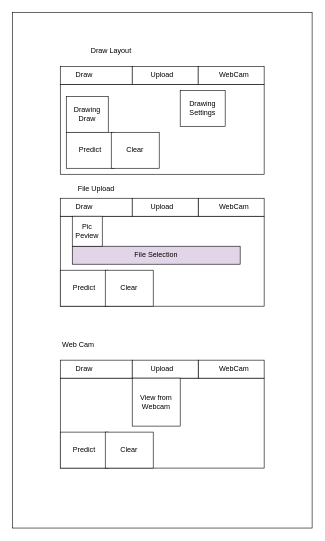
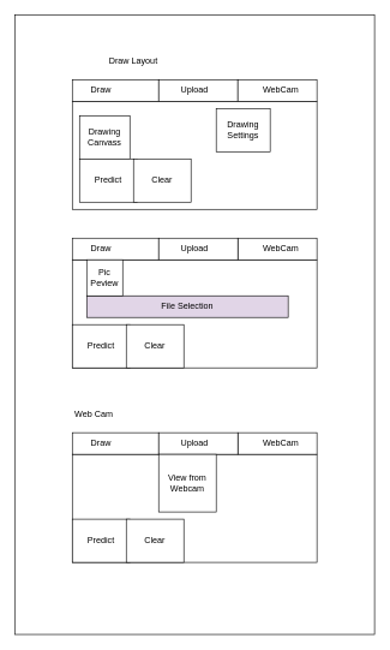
  <mxCell id="0" />
  <mxCell id="1" parent="0" />
  <mxCell id="2" value="" style="rounded=0;whiteSpace=wrap;html=1;" vertex="1" parent="1"><mxGeometry y="20" width="500" height="860" as="geometry" x="20" /></mxCell>
  <mxCell id="3" value="" style="rounded=0;whiteSpace=wrap;html=1;" vertex="1" parent="1"><mxGeometry x="100" y="140" width="340" height="150" as="geometry" /></mxCell>
  <mxCell id="4" value="" style="rounded=0;whiteSpace=wrap;html=1;" vertex="1" parent="1"><mxGeometry x="100" y="110" width="120" height="30" as="geometry" /></mxCell>
  <mxCell id="5" value="" style="rounded=0;whiteSpace=wrap;html=1;" vertex="1" parent="1"><mxGeometry x="220" y="110" width="110" height="30" as="geometry" /></mxCell>
  <mxCell id="6" value="" style="rounded=0;whiteSpace=wrap;html=1;" vertex="1" parent="1"><mxGeometry x="330" y="110" width="110" height="30" as="geometry" /></mxCell>
  <mxCell id="7" value="Draw" style="text;html=1;strokeColor=none;fillColor=none;align=center;verticalAlign=middle;whiteSpace=wrap;rounded=0;" vertex="1" parent="1"><mxGeometry x="110" y="110" width="60" height="30" as="geometry" /></mxCell>
  <mxCell id="8" value="Upload" style="text;html=1;strokeColor=none;fillColor=none;align=center;verticalAlign=middle;whiteSpace=wrap;rounded=0;" vertex="1" parent="1"><mxGeometry x="240" y="110" width="60" height="30" as="geometry" /></mxCell>
  <mxCell id="9" value="WebCam" style="text;html=1;strokeColor=none;fillColor=none;align=center;verticalAlign=middle;whiteSpace=wrap;rounded=0;" vertex="1" parent="1"><mxGeometry x="360" y="110" width="60" height="30" as="geometry" /></mxCell>
- <mxCell id="10" value="Drawing Draw" style="rounded=0;whiteSpace=wrap;html=1;" vertex="1" parent="1"><mxGeometry x="110" y="160" width="70" height="60" as="geometry" /></mxCell>
+ <mxCell id="10" value="Drawing Canvass" style="rounded=0;whiteSpace=wrap;html=1;" vertex="1" parent="1"><mxGeometry x="110" y="160" width="70" height="60" as="geometry" /></mxCell>
  <mxCell id="11" value="Drawing Settings" style="rounded=0;whiteSpace=wrap;html=1;" vertex="1" parent="1"><mxGeometry x="300" y="150" width="75" height="60" as="geometry" /></mxCell>
  <mxCell id="12" value="Predict" style="rounded=0;whiteSpace=wrap;html=1;" vertex="1" parent="1"><mxGeometry x="110" y="220" width="80" height="60" as="geometry" /></mxCell>
  <mxCell id="13" value="Clear" style="rounded=0;whiteSpace=wrap;html=1;" vertex="1" parent="1"><mxGeometry x="185" y="220" width="80" height="60" as="geometry" /></mxCell>
  <mxCell id="14" value="Draw Layout" style="text;html=1;strokeColor=none;fillColor=none;align=center;verticalAlign=middle;whiteSpace=wrap;rounded=0;" vertex="1" parent="1"><mxGeometry x="100" y="70" width="170" height="30" as="geometry" /></mxCell>
  <mxCell id="15" value="" style="rounded=0;whiteSpace=wrap;html=1;" vertex="1" parent="1"><mxGeometry x="100" y="360" width="340" height="150" as="geometry" /></mxCell>
  <mxCell id="16" value="" style="rounded=0;whiteSpace=wrap;html=1;" vertex="1" parent="1"><mxGeometry x="100" y="330" width="120" height="30" as="geometry" /></mxCell>
  <mxCell id="17" value="" style="rounded=0;whiteSpace=wrap;html=1;" vertex="1" parent="1"><mxGeometry x="330" y="330" width="110" height="30" as="geometry" /></mxCell>
  <mxCell id="18" value="Draw" style="text;html=1;strokeColor=none;fillColor=none;align=center;verticalAlign=middle;whiteSpace=wrap;rounded=0;" vertex="1" parent="1"><mxGeometry x="110" y="330" width="60" height="30" as="geometry" /></mxCell>
  <mxCell id="19" value="" style="rounded=0;whiteSpace=wrap;html=1;" vertex="1" parent="1"><mxGeometry x="220" y="330" width="110" height="30" as="geometry" /></mxCell>
  <mxCell id="20" value="Upload" style="text;html=1;strokeColor=none;fillColor=none;align=center;verticalAlign=middle;whiteSpace=wrap;rounded=0;" vertex="1" parent="1"><mxGeometry x="240" y="330" width="60" height="30" as="geometry" /></mxCell>
  <mxCell id="21" value="WebCam" style="text;html=1;strokeColor=none;fillColor=none;align=center;verticalAlign=middle;whiteSpace=wrap;rounded=0;" vertex="1" parent="1"><mxGeometry x="360" y="330" width="60" height="30" as="geometry" /></mxCell>
- <mxCell id="22" value="File Upload" style="text;html=1;strokeColor=none;fillColor=none;align=center;verticalAlign=middle;whiteSpace=wrap;rounded=0;" vertex="1" parent="1"><mxGeometry x="100" y="300" width="120" height="30" as="geometry" /></mxCell>
  <mxCell id="23" value="Predict" style="rounded=0;whiteSpace=wrap;html=1;" vertex="1" parent="1"><mxGeometry x="100" y="450" width="80" height="60" as="geometry" /></mxCell>
  <mxCell id="24" value="Clear" style="rounded=0;whiteSpace=wrap;html=1;" vertex="1" parent="1"><mxGeometry x="175" y="450" width="80" height="60" as="geometry" /></mxCell>
  <mxCell id="25" value="File Selection" style="rounded=0;whiteSpace=wrap;html=1;fillColor=#e1d5e7;" vertex="1" parent="1"><mxGeometry x="120" y="410" width="280" height="30" as="geometry" /></mxCell>
  <mxCell id="26" value="Pic Peview" style="whiteSpace=wrap;html=1;aspect=fixed;" vertex="1" parent="1"><mxGeometry x="120" y="360" width="50" height="50" as="geometry" /></mxCell>
  <mxCell id="27" value="" style="rounded=0;whiteSpace=wrap;html=1;" vertex="1" parent="1"><mxGeometry x="100" y="630" width="340" height="150" as="geometry" /></mxCell>
  <mxCell id="28" value="" style="rounded=0;whiteSpace=wrap;html=1;" vertex="1" parent="1"><mxGeometry x="100" y="600" width="120" height="30" as="geometry" /></mxCell>
  <mxCell id="29" value="" style="rounded=0;whiteSpace=wrap;html=1;" vertex="1" parent="1"><mxGeometry x="330" y="600" width="110" height="30" as="geometry" /></mxCell>
  <mxCell id="30" value="Draw" style="text;html=1;strokeColor=none;fillColor=none;align=center;verticalAlign=middle;whiteSpace=wrap;rounded=0;" vertex="1" parent="1"><mxGeometry x="110" y="600" width="60" height="30" as="geometry" /></mxCell>
  <mxCell id="31" value="" style="rounded=0;whiteSpace=wrap;html=1;" vertex="1" parent="1"><mxGeometry x="220" y="600" width="110" height="30" as="geometry" /></mxCell>
  <mxCell id="32" value="Upload" style="text;html=1;strokeColor=none;fillColor=none;align=center;verticalAlign=middle;whiteSpace=wrap;rounded=0;" vertex="1" parent="1"><mxGeometry x="240" y="600" width="60" height="30" as="geometry" /></mxCell>
  <mxCell id="33" value="WebCam" style="text;html=1;strokeColor=none;fillColor=none;align=center;verticalAlign=middle;whiteSpace=wrap;rounded=0;" vertex="1" parent="1"><mxGeometry x="360" y="600" width="60" height="30" as="geometry" /></mxCell>
  <mxCell id="34" value="Predict" style="rounded=0;whiteSpace=wrap;html=1;" vertex="1" parent="1"><mxGeometry x="100" y="720" width="80" height="60" as="geometry" /></mxCell>
  <mxCell id="35" value="Clear" style="rounded=0;whiteSpace=wrap;html=1;" vertex="1" parent="1"><mxGeometry x="175" y="720" width="80" height="60" as="geometry" /></mxCell>
  <mxCell id="36" value="Web Cam" style="text;html=1;strokeColor=none;fillColor=none;align=center;verticalAlign=middle;whiteSpace=wrap;rounded=0;" vertex="1" parent="1"><mxGeometry x="100" y="560" width="60" height="30" as="geometry" /></mxCell>
  <mxCell id="37" value="View from Webcam" style="whiteSpace=wrap;html=1;aspect=fixed;" vertex="1" parent="1"><mxGeometry x="220" y="630" width="80" height="80" as="geometry" /></mxCell>
